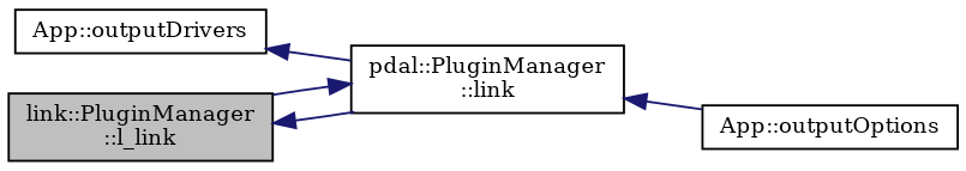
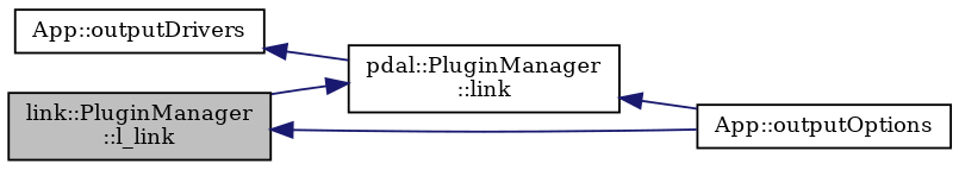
  digraph {
    fontname="DejaVu Serif"
    rankdir=LR
    node [color=black fillcolor=white fontname="DejaVu Serif" fontsize=10 shape=record style=filled]
    edge [color=midnightblue dir=back fontname="DejaVu Serif" fontsize=10 labelfontname=Helvetica labelfontsize=10 style=solid]
    n1 [fillcolor=grey75 fontcolor=black height=0.2 label="link::PluginManager\l::l_link" width=0.4]
    n2 [height=0.2 label="pdal::PluginManager\l::link" width=0.4]
    n3 [height=0.2 label="App::outputOptions" width=0.4]
    n4 [height=0.2 label="App::outputDrivers" width=0.4]
-   n1 -> n2
+   n1 -> n3
    n2 -> n1
    n2 -> n3
    n4 -> n2
  }
